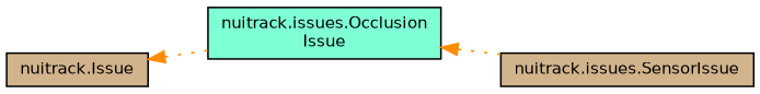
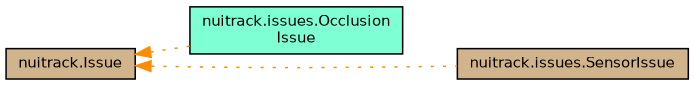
  digraph {
    rankdir=LR
    node [color=black fillcolor=tan fontname=Helvetica fontsize=10 shape=record style=filled]
    edge [color=darkorange dir=back fontname=Helvetica fontsize=10 labelfontname=Helvetica labelfontsize=10 style=dotted]
    n1 [height=0.2 label="nuitrack.Issue" width=0.4]
    n2 [fillcolor=aquamarine height=0.2 label="nuitrack.issues.Occlusion\lIssue" width=0.4]
    n3 [height=0.2 label="nuitrack.issues.SensorIssue" width=0.4]
    n1 -> n2
-   n2 -> n3
+   n1 -> n3
  }
